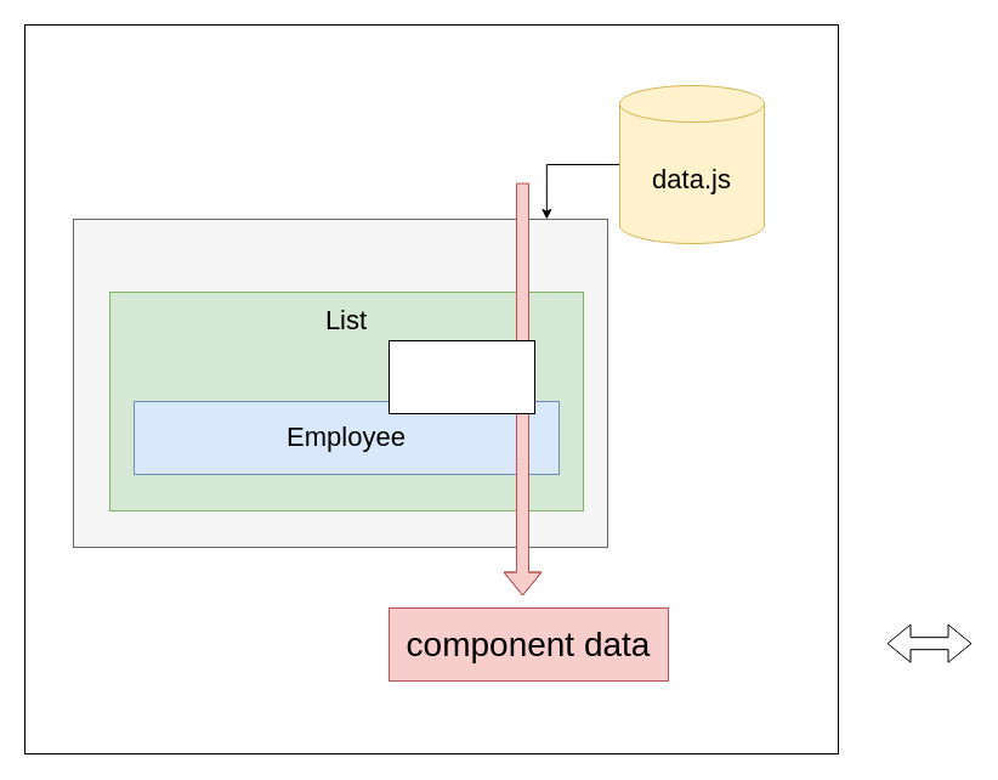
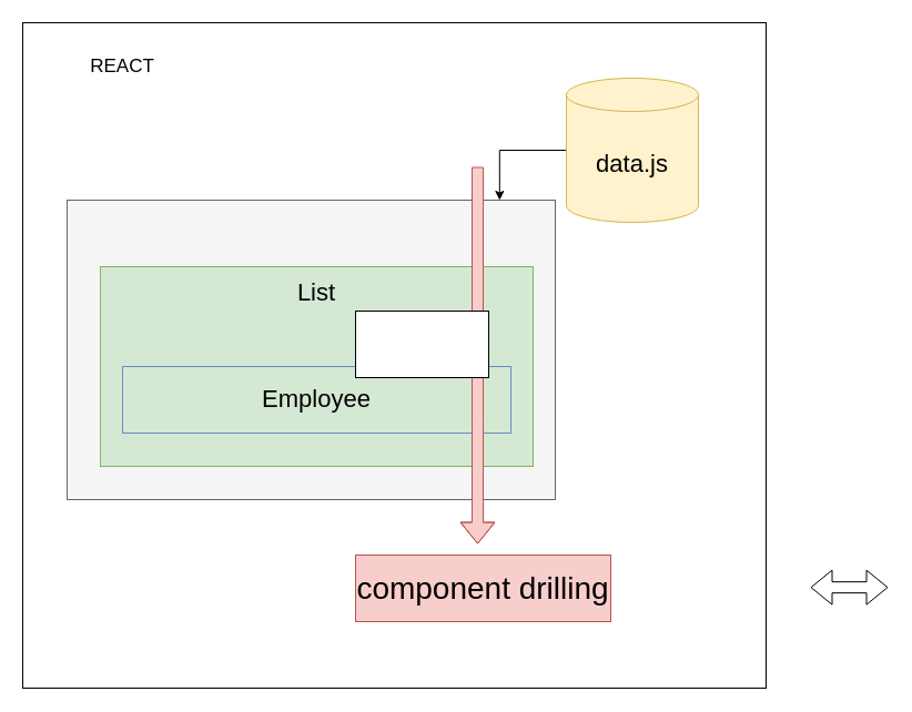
  <mxCell id="0" />
  <mxCell id="1" parent="0" />
  <mxCell id="2" value="" style="rounded=0;whiteSpace=wrap;html=1;" vertex="1" parent="1"><mxGeometry x="20" y="20" width="670" height="600" as="geometry" /></mxCell>
  <mxCell id="3" value="" style="rounded=0;whiteSpace=wrap;html=1;fillColor=#f5f5f5;strokeColor=#666666;fontColor=#333333;" parent="1" vertex="1"><mxGeometry x="60" y="180" width="440" height="270" as="geometry" /></mxCell>
  <mxCell id="4" style="edgeStyle=orthogonalEdgeStyle;rounded=0;orthogonalLoop=1;jettySize=auto;html=1;entryX=0.886;entryY=0;entryDx=0;entryDy=0;entryPerimeter=0;fontSize=22;" parent="1" source="5" target="3" edge="1"><mxGeometry relative="1" as="geometry" /></mxCell>
  <mxCell id="5" value="data.js" style="shape=cylinder3;whiteSpace=wrap;html=1;boundedLbl=1;backgroundOutline=1;size=15;fontSize=22;align=center;fillColor=#fff2cc;strokeColor=#d6b656;" parent="1" vertex="1"><mxGeometry x="510" y="70" width="119" height="130" as="geometry" /></mxCell>
  <mxCell id="6" value="List&lt;br&gt;&lt;br&gt;&lt;br&gt;&lt;br&gt;&lt;br&gt;&lt;br&gt;" style="rounded=0;whiteSpace=wrap;html=1;fontSize=22;align=center;fillColor=#d5e8d4;strokeColor=#82b366;" parent="1" vertex="1"><mxGeometry x="90" y="240" width="390" height="180" as="geometry" /></mxCell>
- <mxCell id="7" value="Employee" style="rounded=0;whiteSpace=wrap;html=1;fontSize=22;align=center;fillColor=#dae8fc;strokeColor=#6c8ebf;" parent="1" vertex="1"><mxGeometry x="110" y="330" width="350" height="60" as="geometry" /></mxCell>
+ <mxCell id="7" value="Employee" style="rounded=0;whiteSpace=wrap;html=1;fontSize=22;align=center;fillColor=#d5e8d4;strokeColor=#6c8ebf;" parent="1" vertex="1"><mxGeometry x="110" y="330" width="350" height="60" as="geometry" /></mxCell>
  <mxCell id="8" value="" style="shape=flexArrow;endArrow=classic;html=1;fontSize=22;fillColor=#f8cecc;strokeColor=#b85450;" parent="1" edge="1"><mxGeometry width="50" height="50" relative="1" as="geometry"><mxPoint x="430" y="150" as="sourcePoint" /><mxPoint x="430" y="490" as="targetPoint" /><Array as="points"><mxPoint x="430" y="380" /></Array></mxGeometry></mxCell>
- <mxCell id="9" value="component data" style="text;html=1;strokeColor=#b85450;fillColor=#f8cecc;align=center;verticalAlign=middle;whiteSpace=wrap;rounded=0;fontSize=28;" parent="1" vertex="1"><mxGeometry x="320" y="500" width="230" height="60" as="geometry" /></mxCell>
+ <mxCell id="9" value="component drilling" style="text;html=1;strokeColor=#b85450;fillColor=#f8cecc;align=center;verticalAlign=middle;whiteSpace=wrap;rounded=0;fontSize=28;" parent="1" vertex="1"><mxGeometry x="320" y="500" width="230" height="60" as="geometry" /></mxCell>
  <mxCell id="10" value="" style="rounded=0;whiteSpace=wrap;html=1;" vertex="1" parent="1"><mxGeometry x="320" y="280" width="120" height="60" as="geometry" /></mxCell>
+ <mxCell id="11" value="REACT" style="text;html=1;strokeColor=none;fillColor=none;align=center;verticalAlign=middle;whiteSpace=wrap;rounded=0;fontSize=17;" vertex="1" parent="1"><mxGeometry x="60" y="50" width="100" height="20" as="geometry" /></mxCell>
  <mxCell id="12" value="" style="shape=flexArrow;endArrow=classic;startArrow=classic;html=1;fontSize=17;" edge="1" parent="1"><mxGeometry width="50" height="50" relative="1" as="geometry"><mxPoint x="730" y="529.17" as="sourcePoint" /><mxPoint x="800" y="529.17" as="targetPoint" /></mxGeometry></mxCell>
